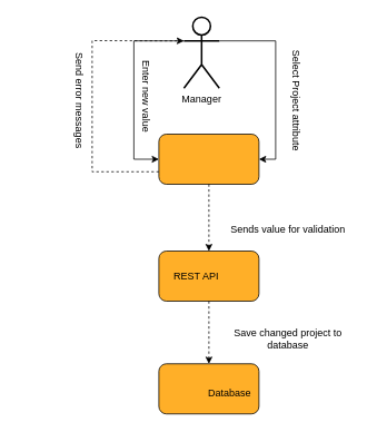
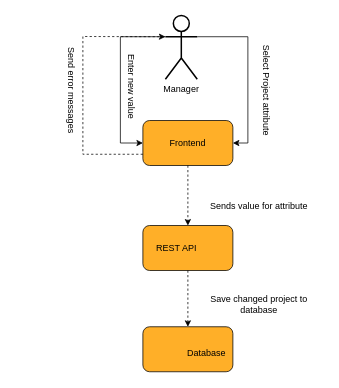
  <mxCell id="0" />
  <mxCell id="1" parent="0" />
  <mxCell id="2" value="" style="group;fontSize=12;" parent="1" vertex="1" connectable="0"><mxGeometry x="190" y="160" width="120" height="60" as="geometry" /></mxCell>
  <mxCell id="3" value="" style="rounded=1;whiteSpace=wrap;html=1;fillColor=#FFAF28;fontSize=12;" parent="2" vertex="1"><mxGeometry width="120" height="60" as="geometry" /></mxCell>
+ <mxCell id="4" value="&lt;font style=&quot;font-size: 12px;&quot;&gt;Frontend&lt;/font&gt;" style="text;html=1;strokeColor=none;fillColor=none;align=center;verticalAlign=middle;whiteSpace=wrap;rounded=0;fontSize=12;" parent="2" vertex="1"><mxGeometry x="30" y="15" width="60" height="30" as="geometry" /></mxCell>
  <mxCell id="5" value="" style="group;fontSize=12;" parent="1" vertex="1" connectable="0"><mxGeometry x="190" y="300" width="120" height="60" as="geometry" /></mxCell>
  <mxCell id="6" value="" style="rounded=1;whiteSpace=wrap;html=1;fillColor=#FFAF28;fontSize=12;" parent="5" vertex="1"><mxGeometry width="120" height="60" as="geometry" /></mxCell>
  <mxCell id="7" value="&lt;font style=&quot;font-size: 12px;&quot;&gt;REST API&lt;/font&gt;" style="text;html=1;strokeColor=none;fillColor=none;align=center;verticalAlign=middle;whiteSpace=wrap;rounded=0;fontSize=12;" parent="5" vertex="1"><mxGeometry x="15" y="15" width="60" height="30" as="geometry" /></mxCell>
  <mxCell id="8" style="edgeStyle=orthogonalEdgeStyle;rounded=0;orthogonalLoop=1;jettySize=auto;html=1;exitX=1;exitY=0.333;exitDx=0;exitDy=0;exitPerimeter=0;entryX=1;entryY=0.5;entryDx=0;entryDy=0;" edge="1" parent="1" source="10" target="3"><mxGeometry relative="1" as="geometry" /></mxCell>
  <mxCell id="9" style="edgeStyle=orthogonalEdgeStyle;rounded=0;orthogonalLoop=1;jettySize=auto;html=1;exitX=0;exitY=0.333;exitDx=0;exitDy=0;exitPerimeter=0;entryX=0;entryY=0.5;entryDx=0;entryDy=0;" edge="1" parent="1" source="10" target="3"><mxGeometry relative="1" as="geometry"><Array as="points"><mxPoint x="160" y="48" /><mxPoint x="160" y="190" /></Array></mxGeometry></mxCell>
  <mxCell id="10" value="Manager" style="shape=umlActor;verticalLabelPosition=bottom;verticalAlign=top;html=1;outlineConnect=0;rounded=1;strokeWidth=2;fontSize=12;" parent="1" vertex="1"><mxGeometry x="220" y="20" width="42.5" height="85" as="geometry" /></mxCell>
  <mxCell id="11" value="" style="group;fontSize=12;" parent="1" vertex="1" connectable="0"><mxGeometry x="190" y="435" width="120" height="60" as="geometry" /></mxCell>
  <mxCell id="12" value="" style="rounded=1;whiteSpace=wrap;html=1;fillColor=#FFAF28;fontSize=12;" parent="11" vertex="1"><mxGeometry width="120" height="60" as="geometry" /></mxCell>
  <mxCell id="13" value="&lt;font style=&quot;font-size: 12px&quot;&gt;Database&lt;/font&gt;" style="text;html=1;strokeColor=none;fillColor=none;align=center;verticalAlign=middle;whiteSpace=wrap;rounded=0;fontSize=12;" parent="11" vertex="1"><mxGeometry x="55" y="20" width="60" height="30" as="geometry" /></mxCell>
  <mxCell id="14" value="&lt;span style=&quot;background-color: rgb(255 , 255 , 255)&quot;&gt;Select Project attribute&lt;/span&gt;" style="text;html=1;strokeColor=none;fillColor=none;align=center;verticalAlign=middle;whiteSpace=wrap;rounded=0;fontSize=12;rotation=90;" parent="1" vertex="1"><mxGeometry x="280" y="105" width="150" height="30" as="geometry" /></mxCell>
  <mxCell id="15" value="" style="endArrow=classic;html=1;rounded=0;strokeWidth=1;jumpSize=6;fontSize=12;dashed=1;exitX=0.5;exitY=1;exitDx=0;exitDy=0;entryX=0.5;entryY=0;entryDx=0;entryDy=0;" parent="1" edge="1" target="12" source="6"><mxGeometry width="50" height="50" relative="1" as="geometry"><mxPoint x="390" y="310" as="sourcePoint" /><mxPoint x="560" y="310" as="targetPoint" /></mxGeometry></mxCell>
- <mxCell id="16" value="&lt;span style=&quot;background-color: rgb(255 , 255 , 255)&quot;&gt;Sends value for validation&lt;/span&gt;" style="text;html=1;strokeColor=none;fillColor=none;align=center;verticalAlign=middle;whiteSpace=wrap;rounded=0;fontSize=12;" parent="1" vertex="1"><mxGeometry x="270" y="260" width="150" height="30" as="geometry" /></mxCell>
+ <mxCell id="16" value="&lt;span style=&quot;background-color: rgb(255 , 255 , 255)&quot;&gt;Sends value for attribute&lt;/span&gt;" style="text;html=1;strokeColor=none;fillColor=none;align=center;verticalAlign=middle;whiteSpace=wrap;rounded=0;fontSize=12;" parent="1" vertex="1"><mxGeometry x="270" y="260" width="150" height="30" as="geometry" /></mxCell>
  <mxCell id="17" value="&lt;span style=&quot;background-color: rgb(255 , 255 , 255)&quot;&gt;Enter new value&lt;/span&gt;" style="text;html=1;strokeColor=none;fillColor=none;align=center;verticalAlign=middle;whiteSpace=wrap;rounded=0;fontSize=12;rotation=90;" parent="1" vertex="1"><mxGeometry x="100" y="100" width="150" height="30" as="geometry" /></mxCell>
  <mxCell id="18" value="" style="endArrow=classic;html=1;rounded=0;strokeWidth=1;jumpSize=6;fontSize=12;dashed=1;exitX=0.5;exitY=1;exitDx=0;exitDy=0;entryX=0.5;entryY=0;entryDx=0;entryDy=0;" edge="1" parent="1" source="3" target="6"><mxGeometry width="50" height="50" relative="1" as="geometry"><mxPoint x="400" y="320" as="sourcePoint" /><mxPoint x="570" y="320" as="targetPoint" /></mxGeometry></mxCell>
  <mxCell id="19" value="" style="endArrow=classic;html=1;rounded=0;strokeWidth=1;jumpSize=6;fontSize=12;dashed=1;exitX=0;exitY=0.75;exitDx=0;exitDy=0;entryX=0;entryY=0.333;entryDx=0;entryDy=0;entryPerimeter=0;" edge="1" parent="1" source="3" target="10"><mxGeometry width="50" height="50" relative="1" as="geometry"><mxPoint x="260" y="230" as="sourcePoint" /><mxPoint x="260" y="280" as="targetPoint" /><Array as="points"><mxPoint x="110" y="205" /><mxPoint x="110" y="48" /></Array></mxGeometry></mxCell>
  <mxCell id="20" value="&lt;span style=&quot;background-color: rgb(255 , 255 , 255)&quot;&gt;Send error messages&lt;/span&gt;" style="text;html=1;strokeColor=none;fillColor=none;align=center;verticalAlign=middle;whiteSpace=wrap;rounded=0;fontSize=12;rotation=90;" parent="1" vertex="1"><mxGeometry x="20" y="105" width="150" height="30" as="geometry" /></mxCell>
  <mxCell id="21" value="&lt;span style=&quot;background-color: rgb(255 , 255 , 255)&quot;&gt;Save changed project to database&lt;/span&gt;" style="text;html=1;strokeColor=none;fillColor=none;align=center;verticalAlign=middle;whiteSpace=wrap;rounded=0;fontSize=12;" parent="1" vertex="1"><mxGeometry x="270" y="390" width="150" height="30" as="geometry" /></mxCell>
